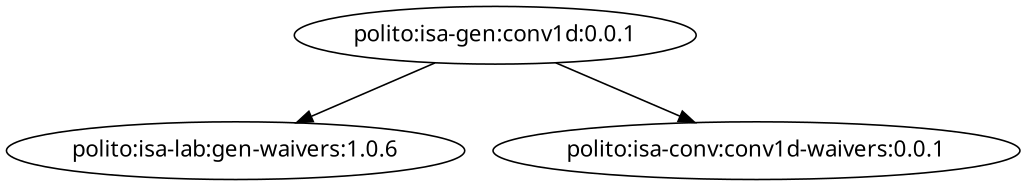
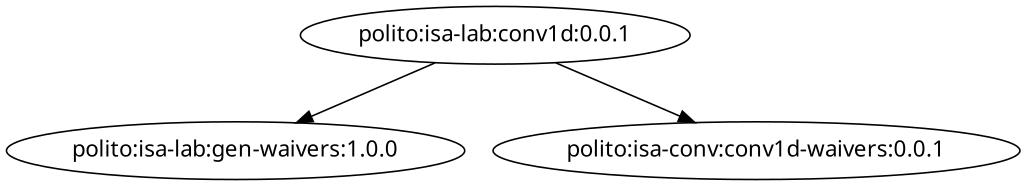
  digraph {
    fontname="Noto Sans"
    node [fontname="Noto Sans"]
    edge [fontname="Noto Sans"]
-   "polito:isa-lab:conv1d:0.0.1" [label="polito:isa-gen:conv1d:0.0.1"]
-   "polito:isa-lab:gen-waivers:1.0.0" [label="polito:isa-lab:gen-waivers:1.0.6"]
+   "polito:isa-lab:conv1d:0.0.1"
+   "polito:isa-lab:gen-waivers:1.0.0"
    n3 [label="polito:isa-conv:conv1d-waivers:0.0.1"]
    "polito:isa-lab:conv1d:0.0.1" -> "polito:isa-lab:gen-waivers:1.0.0"
    "polito:isa-lab:conv1d:0.0.1" -> n3
  }
